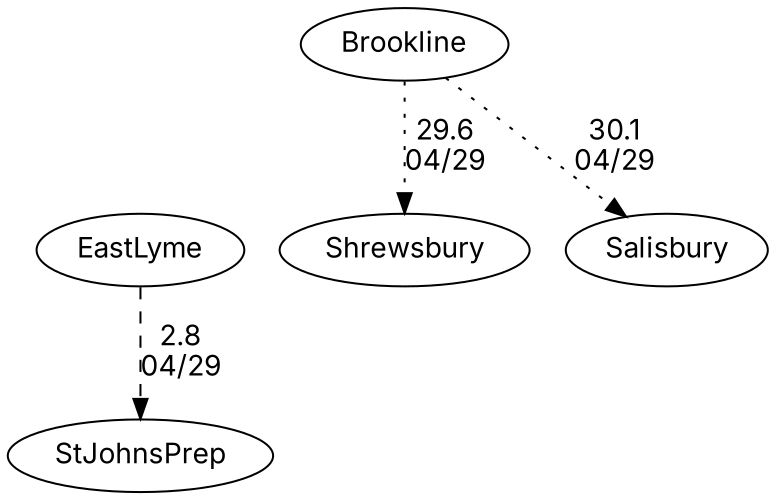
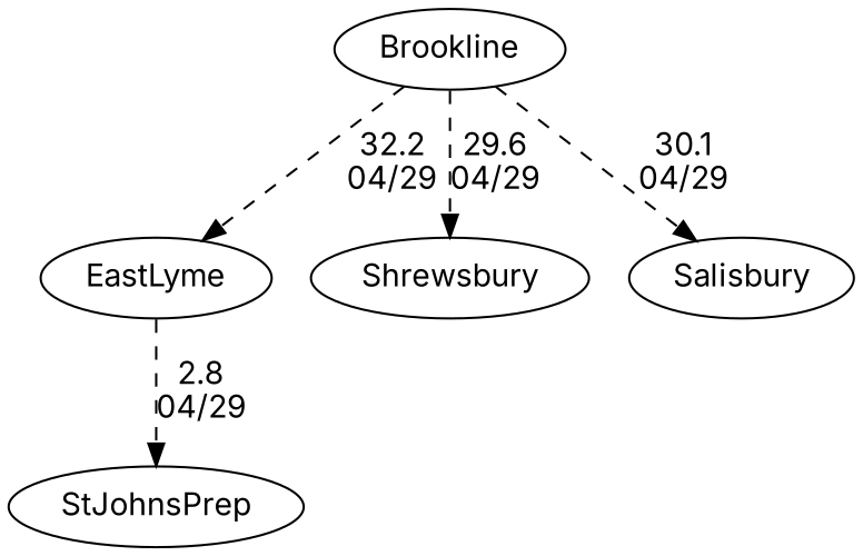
  digraph {
    fontname=Inter
    node [fontname=Inter]
    edge [fontname=Inter random=random style=dashed]
    EastLyme
    StJohnsPrep
    Brookline
    Shrewsbury
    Salisbury
    EastLyme -> StJohnsPrep [label="2.8\n04/29" weight=98]
-   Brookline -> Shrewsbury [label="29.6\n04/29" style=dotted weight=71]
-   Brookline -> Salisbury [label="30.1\n04/29" style=dotted weight=70]
+   Brookline -> EastLyme [label="32.2\n04/29" weight=68]
+   Brookline -> Shrewsbury [label="29.6\n04/29" weight=71]
+   Brookline -> Salisbury [label="30.1\n04/29" weight=70]
  }
